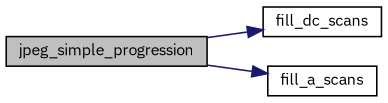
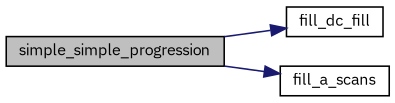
  digraph {
    fontname="IBM Plex Sans"
    rankdir=LR
    node [color=black fontname="IBM Plex Sans" fontsize=10 shape=record]
    edge [color=midnightblue fontname="IBM Plex Sans" fontsize=10 labelfontname=Helvetica labelfontsize=10 style=solid]
-   n1 [fillcolor=grey75 fontcolor=black height=0.2 label=jpeg_simple_progression style=filled width=0.4]
-   n2 [height=0.2 label=fill_dc_scans width=0.4]
+   n1 [fillcolor=grey75 fontcolor=black height=0.2 label=simple_simple_progression style=filled width=0.4]
+   n2 [height=0.2 label=fill_dc_fill width=0.4]
    n3 [height=0.2 label=fill_a_scans width=0.4]
    n1 -> n2
    n1 -> n3
  }
